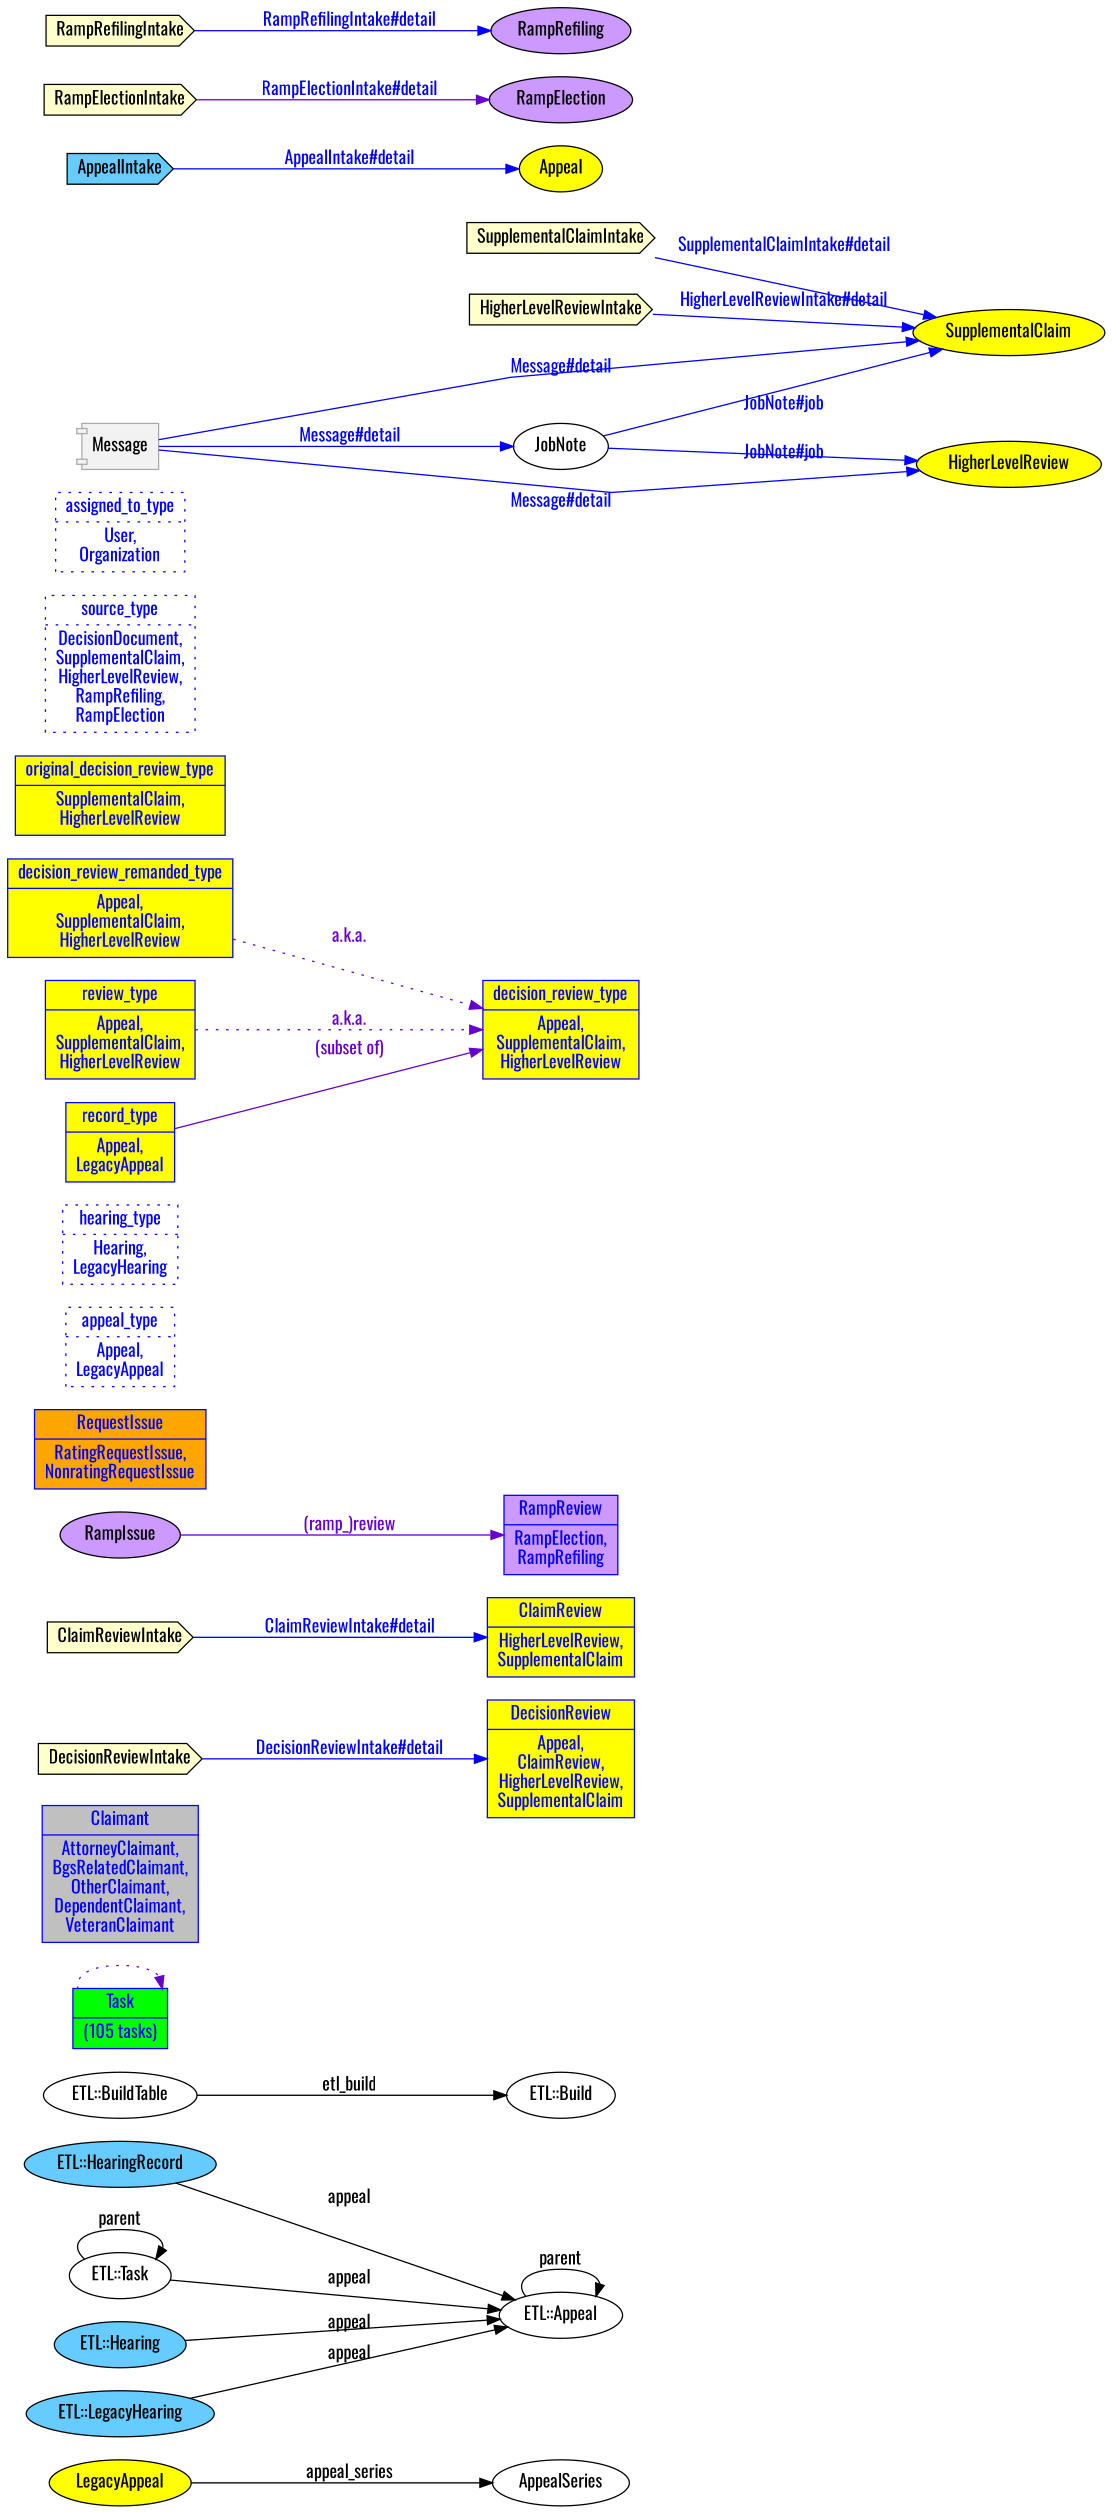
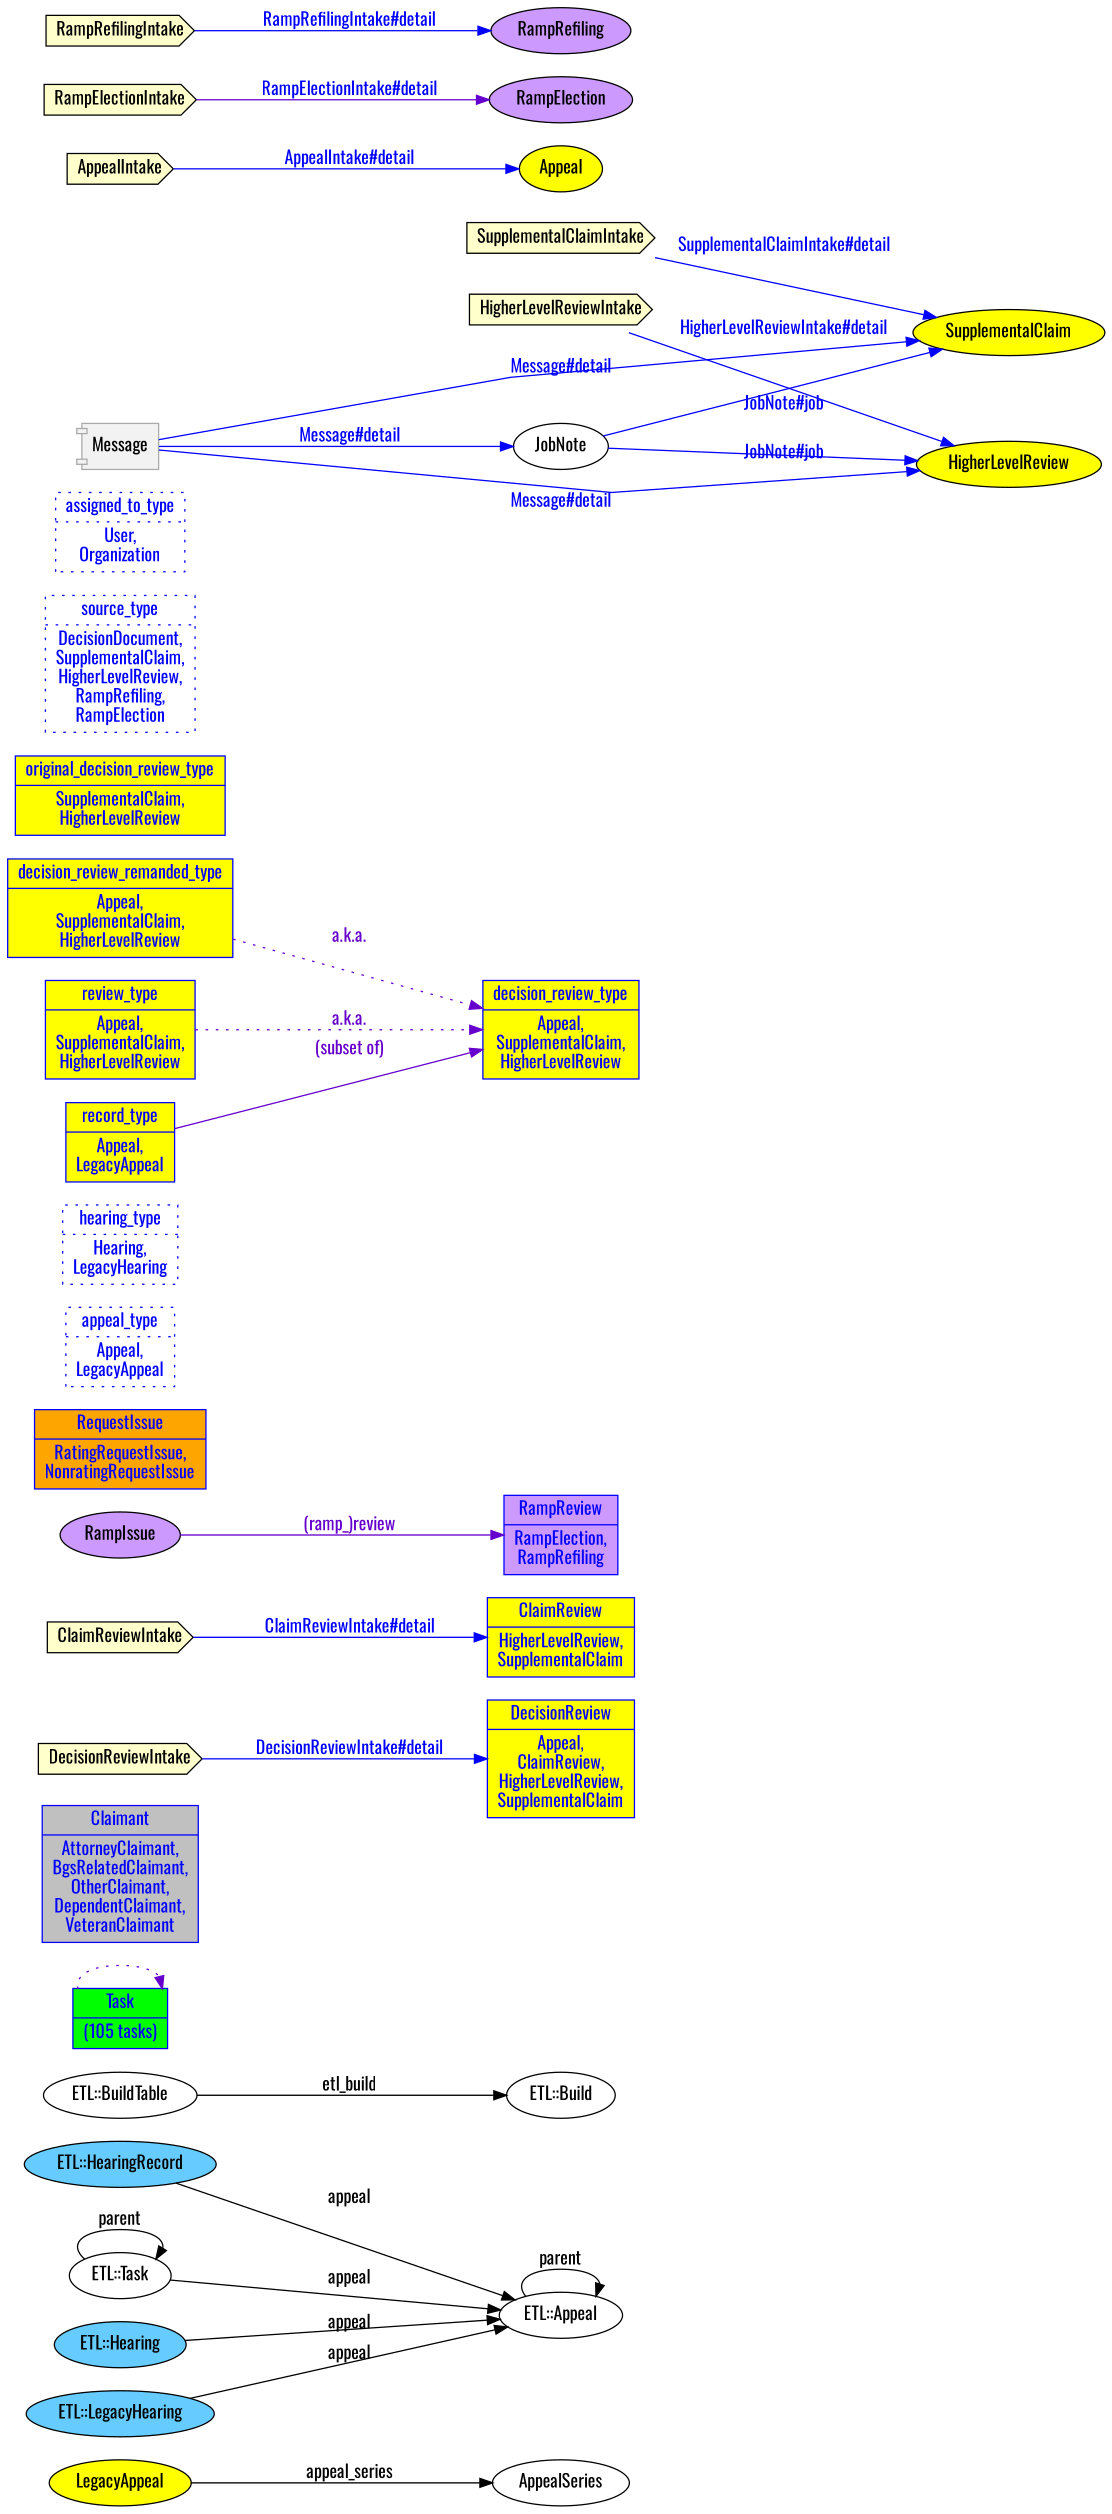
  digraph {
    fontname=Oswald
    rankdir=LR
    splines=line
    node [fontname=Oswald fillcolor=yellow style=filled]
    edge [fontname=Oswald color=blue fontcolor=blue]
    n1 [label=AppealSeries fillcolor="" style=""]
    n2 [label=LegacyAppeal]
    n3 [label="ETL::Appeal" fillcolor="" style=""]
    n4 [label="ETL::Build" fillcolor="" style=""]
    n5 [label="ETL::BuildTable" fillcolor="" style=""]
    n6 [fillcolor="#66ccff" label="ETL::HearingRecord"]
    n7 [label="ETL::Task" fillcolor="" style=""]
    n8 [fillcolor="#66ccff" label="ETL::Hearing"]
    n9 [fillcolor="#66ccff" label="ETL::LegacyHearing"]
    n10 [color=blue fillcolor=green fontcolor=blue label="Task|(105 tasks)" shape=record]
    n11 [color=blue fillcolor=gray fontcolor=blue label="Claimant|AttorneyClaimant,\nBgsRelatedClaimant,\nOtherClaimant,\nDependentClaimant,\nVeteranClaimant" shape=record]
    n12 [color=blue fontcolor=blue label="DecisionReview|Appeal,\nClaimReview,\nHigherLevelReview,\nSupplementalClaim" shape=record]
    n13 [color=blue fontcolor=blue label="ClaimReview|HigherLevelReview,\nSupplementalClaim" shape=record]
    n14 [color=blue fillcolor="#cc99ff" fontcolor=blue label="RampReview|RampElection,\nRampRefiling" shape=record]
    n15 [color=blue fillcolor=orange fontcolor=blue label="RequestIssue|RatingRequestIssue,\nNonratingRequestIssue" shape=record]
    n16 [color=blue fontcolor=blue label="appeal_type|Appeal,\nLegacyAppeal" shape=record style=dotted fillcolor=""]
    n17 [color=blue fontcolor=blue label="hearing_type|Hearing,\nLegacyHearing" shape=record style=dotted fillcolor=""]
    n18 [color=blue fontcolor=blue label="decision_review_type|Appeal,\nSupplementalClaim,\nHigherLevelReview" shape=record]
    n19 [color=blue fontcolor=blue label="decision_review_remanded_type|Appeal,\nSupplementalClaim,\nHigherLevelReview" shape=record]
    n20 [color=blue fontcolor=blue label="review_type|Appeal,\nSupplementalClaim,\nHigherLevelReview" shape=record]
    n21 [color=blue fontcolor=blue label="original_decision_review_type|SupplementalClaim,\nHigherLevelReview" shape=record]
    n22 [color=blue fontcolor=blue label="source_type|DecisionDocument,\nSupplementalClaim,\nHigherLevelReview,\nRampRefiling,\nRampElection" shape=record style=dotted fillcolor=""]
    n23 [color=blue fontcolor=blue label="assigned_to_type|User,\nOrganization" shape=record style=dotted fillcolor=""]
    n24 [color=blue fontcolor=blue label="record_type|Appeal,\nLegacyAppeal" shape=record]
    n25 [color="#aaaaaa" fillcolor="#f2f2f2" label=Message shape=component]
    n26 [label=JobNote fillcolor="" style=""]
    n27 [label=SupplementalClaim]
    n28 [label=HigherLevelReview]
-   n29 [fillcolor="#66ccff" label=AppealIntake shape=cds]
+   n29 [fillcolor="#ffffcc" label=AppealIntake shape=cds]
    n30 [label=Appeal]
    n31 [fillcolor="#ffffcc" label=RampElectionIntake shape=cds]
    n32 [fillcolor="#cc99ff" label=RampElection]
    n33 [fillcolor="#ffffcc" label=RampRefilingIntake shape=cds]
    n34 [fillcolor="#cc99ff" label=RampRefiling]
    n35 [fillcolor="#ffffcc" label=HigherLevelReviewIntake shape=cds]
    n36 [fillcolor="#ffffcc" label=SupplementalClaimIntake shape=cds]
    n37 [fillcolor="#ffffcc" label=DecisionReviewIntake shape=cds]
    n38 [fillcolor="#ffffcc" label=ClaimReviewIntake shape=cds]
    n39 [fillcolor="#cc99ff" label=RampIssue]
    n2 -> n1 [label=appeal_series color="" fontcolor=""]
    n3 -> n3 [label=parent color="" fontcolor=""]
    n5 -> n4 [label=etl_build color="" fontcolor=""]
    n6 -> n3 [label=appeal color="" fontcolor=""]
    n7 -> n3 [label=appeal color="" fontcolor=""]
    n7 -> n7 [label=parent color="" fontcolor=""]
    n8 -> n3 [label=appeal color="" fontcolor=""]
    n9 -> n3 [label=appeal color="" fontcolor=""]
    n10 -> n10 [color="#6600cc" fontcolor="#6600cc" style=dotted]
    n19 -> n18 [color="#6600cc" fontcolor="#6600cc" label="a.k.a." style=dotted]
    n20 -> n18 [color="#6600cc" fontcolor="#6600cc" label="a.k.a." style=dotted]
    n24 -> n18 [color="#6600cc" fontcolor="#6600cc" label="(subset of)"]
    n25 -> n26 [label="Message#detail"]
    n25 -> n27 [label="Message#detail"]
    n25 -> n28 [label="Message#detail"]
    n26 -> n27 [label="JobNote#job"]
    n26 -> n28 [label="JobNote#job"]
    n29 -> n30 [label="AppealIntake#detail"]
    n31 -> n32 [color="#6600cc" label="RampElectionIntake#detail"]
    n33 -> n34 [label="RampRefilingIntake#detail"]
-   n35 -> n27 [label="HigherLevelReviewIntake#detail"]
+   n35 -> n28 [label="HigherLevelReviewIntake#detail"]
    n36 -> n27 [label="SupplementalClaimIntake#detail"]
    n37 -> n12 [label="DecisionReviewIntake#detail"]
    n38 -> n13 [label="ClaimReviewIntake#detail"]
    n39 -> n14 [color="#6600cc" fontcolor="#6600cc" label="(ramp_)review"]
  }
